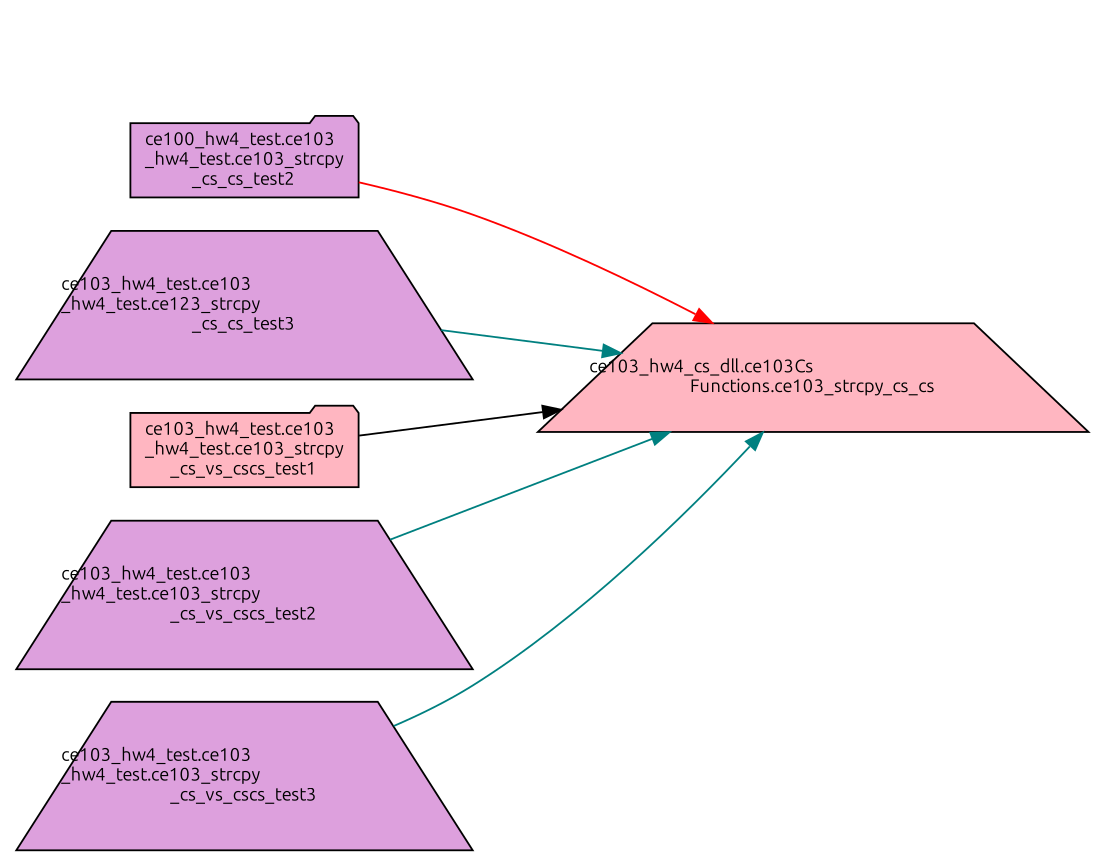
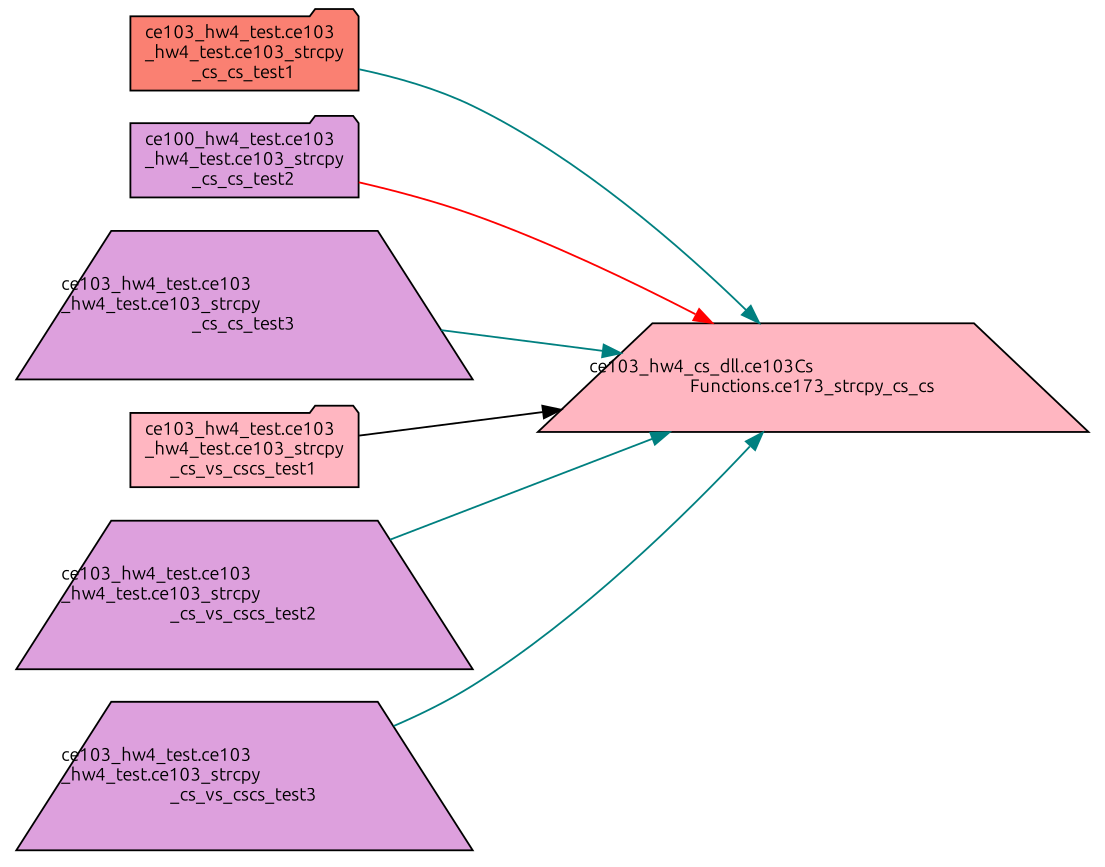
  digraph {
    fontname=Ubuntu
    rankdir=RL
    node [color=black fillcolor=plum fontname=Ubuntu fontsize=10 shape=trapezium style=filled]
    edge [color=teal dir=back fontname=Ubuntu fontsize=10 labelfontname=Helvetica labelfontsize=10 style=solid]
-   n1 [fillcolor=lightpink fontcolor=black height=0.2 label="ce103_hw4_cs_dll.ce103Cs\lFunctions.ce103_strcpy_cs_cs" width=0.4]
+   n1 [fillcolor=lightpink fontcolor=black height=0.2 label="ce103_hw4_cs_dll.ce103Cs\lFunctions.ce173_strcpy_cs_cs" width=0.4]
+   n2 [fillcolor=salmon height=0.2 label="ce103_hw4_test.ce103\l_hw4_test.ce103_strcpy\l_cs_cs_test1" shape=folder width=0.4]
    n3 [height=0.2 label="ce100_hw4_test.ce103\l_hw4_test.ce103_strcpy\l_cs_cs_test2" shape=folder width=0.4]
-   n4 [height=0.2 label="ce103_hw4_test.ce103\l_hw4_test.ce123_strcpy\l_cs_cs_test3" width=0.4]
+   n4 [height=0.2 label="ce103_hw4_test.ce103\l_hw4_test.ce103_strcpy\l_cs_cs_test3" width=0.4]
    n5 [fillcolor=lightpink height=0.2 label="ce103_hw4_test.ce103\l_hw4_test.ce103_strcpy\l_cs_vs_cscs_test1" shape=folder width=0.4]
    n6 [height=0.2 label="ce103_hw4_test.ce103\l_hw4_test.ce103_strcpy\l_cs_vs_cscs_test2" width=0.4]
    n7 [height=0.2 label="ce103_hw4_test.ce103\l_hw4_test.ce103_strcpy\l_cs_vs_cscs_test3" width=0.4]
+   n1 -> n2
    n1 -> n3 [color=red]
    n1 -> n4
    n1 -> n5 [color=black]
    n1 -> n6
    n1 -> n7
  }
